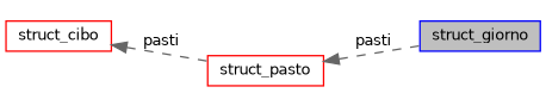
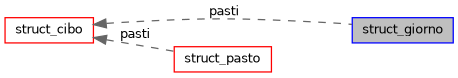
  digraph {
    rankdir=LR
    node [color=red fillcolor=white fontname=Helvetica fontsize=10 shape=record style=filled]
    edge [color=gray40 dir=back fontname=Helvetica fontsize=10 labelfontname=Helvetica labelfontsize=10 style=dashed]
    n1 [color=blue fillcolor=grey75 fontcolor=black height=0.2 label=struct_giorno width=0.4]
    n2 [height=0.2 label=struct_pasto width=0.4]
    n3 [height=0.2 label=struct_cibo width=0.4]
-   n2 -> n1 [label=" pasti"]
+   n3 -> n1 [label=" pasti"]
    n3 -> n2 [label=" pasti"]
  }
